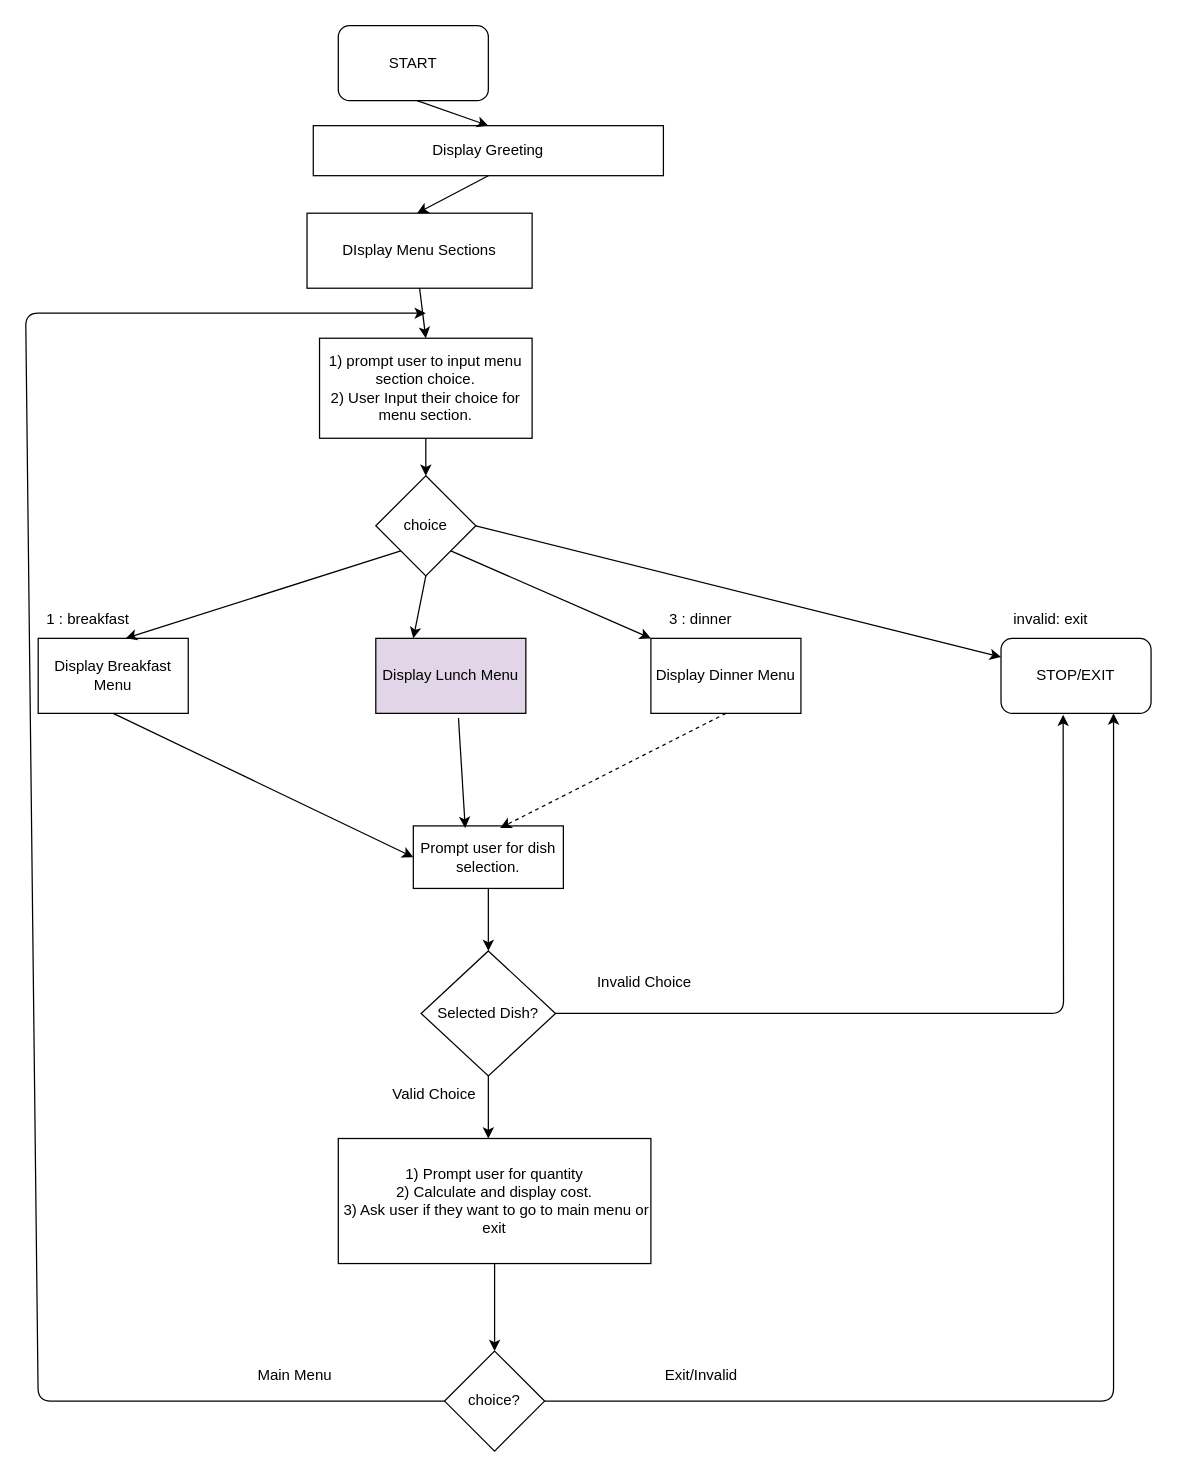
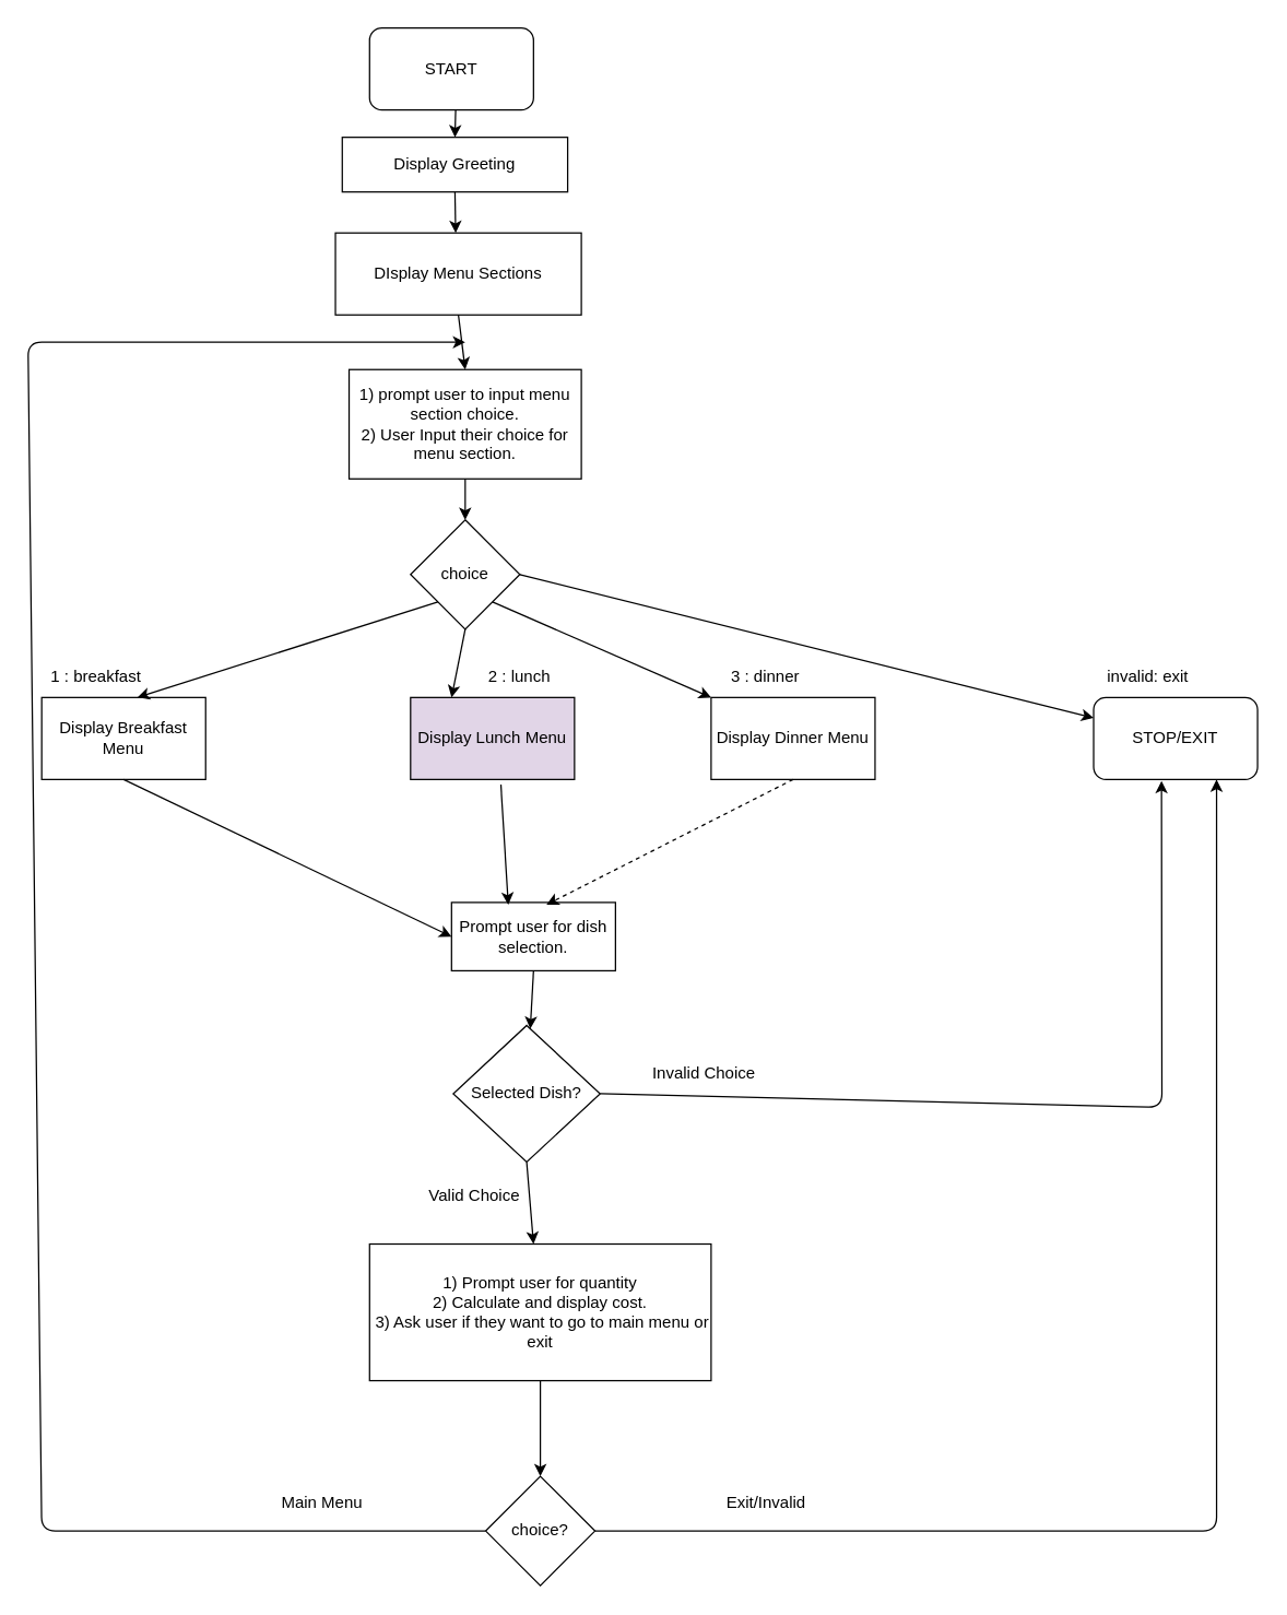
  <mxCell id="0" />
  <mxCell id="1" parent="0" />
  <mxCell id="2" value="START" style="rounded=1;whiteSpace=wrap;html=1;" parent="1" vertex="1"><mxGeometry x="270" y="20" width="120" height="60" as="geometry" /></mxCell>
- <mxCell id="3" value="&amp;nbsp;Display Greeting&amp;nbsp;" style="rounded=0;whiteSpace=wrap;html=1;" parent="1" vertex="1"><mxGeometry x="250" y="100" width="280" height="40" as="geometry" /></mxCell>
+ <mxCell id="3" value="&amp;nbsp;Display Greeting&amp;nbsp;" style="rounded=0;whiteSpace=wrap;html=1;" parent="1" vertex="1"><mxGeometry x="250" y="100" width="165" height="40" as="geometry" /></mxCell>
  <mxCell id="4" value="choice" style="rhombus;whiteSpace=wrap;html=1;" parent="1" vertex="1"><mxGeometry x="300" y="380" width="80" height="80" as="geometry" /></mxCell>
  <mxCell id="5" value="1) prompt user to input menu section choice.&lt;br&gt;2) User Input their choice for menu section." style="rounded=0;whiteSpace=wrap;html=1;" parent="1" vertex="1"><mxGeometry x="255" y="270" width="170" height="80" as="geometry" /></mxCell>
  <mxCell id="6" value="&lt;font face=&quot;helvetica&quot;&gt;DIsplay Menu Sections&lt;/font&gt;" style="rounded=0;whiteSpace=wrap;html=1;" parent="1" vertex="1"><mxGeometry x="245" y="170" width="180" height="60" as="geometry" /></mxCell>
  <mxCell id="7" value="STOP/EXIT" style="rounded=1;whiteSpace=wrap;html=1;" parent="1" vertex="1"><mxGeometry x="800" y="510" width="120" height="60" as="geometry" /></mxCell>
  <mxCell id="8" value="Display Breakfast Menu" style="rounded=0;whiteSpace=wrap;html=1;" parent="1" vertex="1"><mxGeometry x="30" y="510" width="120" height="60" as="geometry" /></mxCell>
  <mxCell id="9" value="Display Lunch Menu" style="rounded=0;whiteSpace=wrap;html=1;fillColor=#e1d5e7;" parent="1" vertex="1"><mxGeometry x="300" y="510" width="120" height="60" as="geometry" /></mxCell>
  <mxCell id="10" value="Display Dinner Menu" style="rounded=0;whiteSpace=wrap;html=1;" parent="1" vertex="1"><mxGeometry x="520" y="510" width="120" height="60" as="geometry" /></mxCell>
  <mxCell id="11" value="" style="endArrow=classic;html=1;exitX=0;exitY=1;exitDx=0;exitDy=0;" parent="1" source="4" edge="1"><mxGeometry width="50" height="50" relative="1" as="geometry"><mxPoint x="380" y="520" as="sourcePoint" /><mxPoint x="100" y="510" as="targetPoint" /></mxGeometry></mxCell>
  <mxCell id="12" value="" style="endArrow=classic;html=1;exitX=0.5;exitY=1;exitDx=0;exitDy=0;entryX=0.25;entryY=0;entryDx=0;entryDy=0;" parent="1" source="4" target="9" edge="1"><mxGeometry width="50" height="50" relative="1" as="geometry"><mxPoint x="380" y="520" as="sourcePoint" /><mxPoint x="430" y="470" as="targetPoint" /></mxGeometry></mxCell>
  <mxCell id="13" value="" style="endArrow=classic;html=1;exitX=1;exitY=1;exitDx=0;exitDy=0;entryX=0;entryY=0;entryDx=0;entryDy=0;" parent="1" source="4" target="10" edge="1"><mxGeometry width="50" height="50" relative="1" as="geometry"><mxPoint x="380" y="520" as="sourcePoint" /><mxPoint x="430" y="470" as="targetPoint" /></mxGeometry></mxCell>
  <mxCell id="14" value="" style="endArrow=classic;html=1;exitX=1;exitY=0.5;exitDx=0;exitDy=0;entryX=0;entryY=0.25;entryDx=0;entryDy=0;" parent="1" source="4" target="7" edge="1"><mxGeometry width="50" height="50" relative="1" as="geometry"><mxPoint x="380" y="520" as="sourcePoint" /><mxPoint x="430" y="470" as="targetPoint" /></mxGeometry></mxCell>
  <mxCell id="15" value="1 : breakfast" style="text;html=1;strokeColor=none;fillColor=none;align=center;verticalAlign=middle;whiteSpace=wrap;rounded=0;" parent="1" vertex="1"><mxGeometry x="30" y="480" width="80" height="30" as="geometry" /></mxCell>
+ <mxCell id="16" value="2 : lunch" style="text;html=1;strokeColor=none;fillColor=none;align=center;verticalAlign=middle;whiteSpace=wrap;rounded=0;" parent="1" vertex="1"><mxGeometry x="340" y="480" width="80" height="30" as="geometry" /></mxCell>
  <mxCell id="17" value="3 : dinner" style="text;html=1;strokeColor=none;fillColor=none;align=center;verticalAlign=middle;whiteSpace=wrap;rounded=0;" parent="1" vertex="1"><mxGeometry x="520" y="480" width="80" height="30" as="geometry" /></mxCell>
  <mxCell id="18" value="invalid: exit" style="text;html=1;strokeColor=none;fillColor=none;align=center;verticalAlign=middle;whiteSpace=wrap;rounded=0;" parent="1" vertex="1"><mxGeometry x="800" y="480" width="80" height="30" as="geometry" /></mxCell>
  <mxCell id="19" value="" style="endArrow=classic;html=1;exitX=0.5;exitY=1;exitDx=0;exitDy=0;entryX=0.5;entryY=0;entryDx=0;entryDy=0;" parent="1" source="5" target="4" edge="1"><mxGeometry width="50" height="50" relative="1" as="geometry"><mxPoint x="460" y="520" as="sourcePoint" /><mxPoint x="510" y="470" as="targetPoint" /></mxGeometry></mxCell>
  <mxCell id="20" value="" style="endArrow=classic;html=1;entryX=0.5;entryY=0;entryDx=0;entryDy=0;exitX=0.5;exitY=1;exitDx=0;exitDy=0;" parent="1" source="6" target="5" edge="1"><mxGeometry width="50" height="50" relative="1" as="geometry"><mxPoint x="350" y="230" as="sourcePoint" /><mxPoint x="335" y="250" as="targetPoint" /></mxGeometry></mxCell>
  <mxCell id="21" value="" style="endArrow=classic;html=1;exitX=0.5;exitY=1;exitDx=0;exitDy=0;" parent="1" source="3" edge="1"><mxGeometry width="50" height="50" relative="1" as="geometry"><mxPoint x="460" y="250" as="sourcePoint" /><mxPoint x="333" y="170" as="targetPoint" /></mxGeometry></mxCell>
  <mxCell id="22" value="" style="endArrow=classic;html=1;entryX=0.5;entryY=0;entryDx=0;entryDy=0;" parent="1" target="3" edge="1"><mxGeometry width="50" height="50" relative="1" as="geometry"><mxPoint x="333" y="80" as="sourcePoint" /><mxPoint x="510" y="200" as="targetPoint" /></mxGeometry></mxCell>
  <mxCell id="23" value="Prompt user for dish selection.&lt;br&gt;" style="rounded=0;whiteSpace=wrap;html=1;" parent="1" vertex="1"><mxGeometry x="330" y="660" width="120" height="50" as="geometry" /></mxCell>
- <mxCell id="24" value="Selected Dish?" style="rhombus;whiteSpace=wrap;html=1;" parent="1" vertex="1"><mxGeometry x="336.25" y="760" width="107.5" height="100" as="geometry" /></mxCell>
+ <mxCell id="24" value="Selected Dish?" style="rhombus;whiteSpace=wrap;html=1;" parent="1" vertex="1"><mxGeometry x="331.25" y="750" width="107.5" height="100" as="geometry" /></mxCell>
  <mxCell id="25" value="" style="endArrow=classic;html=1;exitX=0.5;exitY=1;exitDx=0;exitDy=0;entryX=0;entryY=0.5;entryDx=0;entryDy=0;" parent="1" source="8" target="23" edge="1"><mxGeometry width="50" height="50" relative="1" as="geometry"><mxPoint x="440" y="860" as="sourcePoint" /><mxPoint x="490" y="810" as="targetPoint" /></mxGeometry></mxCell>
  <mxCell id="26" value="" style="endArrow=classic;html=1;exitX=0.551;exitY=1.061;exitDx=0;exitDy=0;exitPerimeter=0;entryX=0.346;entryY=0.033;entryDx=0;entryDy=0;entryPerimeter=0;" parent="1" source="9" target="23" edge="1"><mxGeometry width="50" height="50" relative="1" as="geometry"><mxPoint x="460" y="730" as="sourcePoint" /><mxPoint x="510" y="680" as="targetPoint" /></mxGeometry></mxCell>
  <mxCell id="27" value="" style="endArrow=classic;html=1;exitX=0.5;exitY=1;exitDx=0;exitDy=0;entryX=0.579;entryY=0.033;entryDx=0;entryDy=0;entryPerimeter=0;dashed=1;" parent="1" source="10" target="23" edge="1"><mxGeometry width="50" height="50" relative="1" as="geometry"><mxPoint x="460" y="730" as="sourcePoint" /><mxPoint x="510" y="680" as="targetPoint" /></mxGeometry></mxCell>
  <mxCell id="28" value="" style="endArrow=classic;html=1;exitX=0.5;exitY=1;exitDx=0;exitDy=0;" parent="1" source="23" target="24" edge="1"><mxGeometry width="50" height="50" relative="1" as="geometry"><mxPoint x="490" y="830" as="sourcePoint" /><mxPoint x="540" y="780" as="targetPoint" /></mxGeometry></mxCell>
  <mxCell id="29" value="" style="endArrow=classic;html=1;exitX=1;exitY=0.5;exitDx=0;exitDy=0;entryX=0.414;entryY=1.017;entryDx=0;entryDy=0;entryPerimeter=0;" parent="1" source="24" target="7" edge="1"><mxGeometry width="50" height="50" relative="1" as="geometry"><mxPoint x="490" y="830" as="sourcePoint" /><mxPoint x="1050" y="800" as="targetPoint" /><Array as="points"><mxPoint x="850" y="810" /></Array></mxGeometry></mxCell>
  <mxCell id="30" value="Invalid Choice" style="text;html=1;strokeColor=none;fillColor=none;align=center;verticalAlign=middle;whiteSpace=wrap;rounded=0;" parent="1" vertex="1"><mxGeometry x="465" y="770" width="100" height="30" as="geometry" /></mxCell>
  <mxCell id="31" value="Valid Choice" style="text;html=1;strokeColor=none;fillColor=none;align=center;verticalAlign=middle;whiteSpace=wrap;rounded=0;" parent="1" vertex="1"><mxGeometry x="302.5" y="860" width="87.5" height="30" as="geometry" /></mxCell>
  <mxCell id="32" value="" style="endArrow=classic;html=1;exitX=0.5;exitY=1;exitDx=0;exitDy=0;" parent="1" source="24" edge="1"><mxGeometry width="50" height="50" relative="1" as="geometry"><mxPoint x="490" y="830" as="sourcePoint" /><mxPoint x="390" y="910" as="targetPoint" /></mxGeometry></mxCell>
  <mxCell id="33" value="1) Prompt user for quantity&lt;br&gt;2) Calculate and display cost.&lt;br&gt;&amp;nbsp;3) Ask user if they want to go to main menu or exit" style="rounded=0;whiteSpace=wrap;html=1;" parent="1" vertex="1"><mxGeometry x="270" y="910" width="250" height="100" as="geometry" /></mxCell>
  <mxCell id="34" value="choice?" style="rhombus;whiteSpace=wrap;html=1;" parent="1" vertex="1"><mxGeometry x="355" y="1080" width="80" height="80" as="geometry" /></mxCell>
  <mxCell id="35" value="" style="endArrow=classic;html=1;exitX=0;exitY=0.5;exitDx=0;exitDy=0;" parent="1" source="34" edge="1"><mxGeometry width="50" height="50" relative="1" as="geometry"><mxPoint x="10" y="1480.769" as="sourcePoint" /><mxPoint x="340" y="250" as="targetPoint" /><Array as="points"><mxPoint x="30" y="1120" /><mxPoint x="20" y="250" /></Array></mxGeometry></mxCell>
  <mxCell id="36" value="Main Menu" style="text;html=1;align=center;verticalAlign=middle;resizable=0;points=[];autosize=1;strokeColor=none;fillColor=none;" parent="1" vertex="1"><mxGeometry x="200" y="1090" width="70" height="20" as="geometry" /></mxCell>
  <mxCell id="37" value="" style="endArrow=classic;html=1;exitX=1;exitY=0.5;exitDx=0;exitDy=0;entryX=0.75;entryY=1;entryDx=0;entryDy=0;" parent="1" source="34" target="7" edge="1"><mxGeometry width="50" height="50" relative="1" as="geometry"><mxPoint x="400" y="1180" as="sourcePoint" /><mxPoint x="1020" y="870" as="targetPoint" /><Array as="points"><mxPoint x="890" y="1120" /></Array></mxGeometry></mxCell>
  <mxCell id="38" value="Exit/Invalid" style="text;html=1;align=center;verticalAlign=middle;resizable=0;points=[];autosize=1;strokeColor=none;fillColor=none;" parent="1" vertex="1"><mxGeometry x="525" y="1090" width="70" height="20" as="geometry" /></mxCell>
  <mxCell id="39" value="" style="endArrow=classic;html=1;entryX=0.5;entryY=0;entryDx=0;entryDy=0;exitX=0.5;exitY=1;exitDx=0;exitDy=0;" parent="1" source="33" target="34" edge="1"><mxGeometry width="50" height="50" relative="1" as="geometry"><mxPoint x="290" y="970" as="sourcePoint" /><mxPoint x="390" y="991" as="targetPoint" /></mxGeometry></mxCell>
